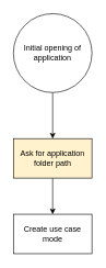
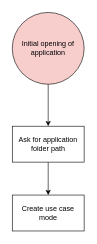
  <mxCell id="0" />
  <mxCell id="1" parent="0" />
  <mxCell id="2" style="edgeStyle=orthogonalEdgeStyle;rounded=0;orthogonalLoop=1;jettySize=auto;html=1;entryX=0.5;entryY=0;entryDx=0;entryDy=0;" edge="1" parent="1" source="3" target="5"><mxGeometry relative="1" as="geometry" /></mxCell>
- <mxCell id="3" value="Initial opening of application" style="ellipse;whiteSpace=wrap;html=1;aspect=fixed;" vertex="1" parent="1"><mxGeometry x="20" y="20" width="120" height="120" as="geometry" /></mxCell>
+ <mxCell id="3" value="Initial opening of application" style="ellipse;whiteSpace=wrap;html=1;aspect=fixed;fillColor=#f8cecc;" vertex="1" parent="1"><mxGeometry x="20" y="20" width="120" height="120" as="geometry" /></mxCell>
  <mxCell id="4" style="edgeStyle=orthogonalEdgeStyle;rounded=0;orthogonalLoop=1;jettySize=auto;html=1;exitX=0.5;exitY=1;exitDx=0;exitDy=0;entryX=0.5;entryY=0;entryDx=0;entryDy=0;" edge="1" parent="1" source="5" target="6"><mxGeometry relative="1" as="geometry" /></mxCell>
- <mxCell id="5" value="Ask for application folder path" style="rounded=0;whiteSpace=wrap;html=1;fillColor=#fff2cc;" vertex="1" parent="1"><mxGeometry x="20" y="210" width="120" height="60" as="geometry" /></mxCell>
+ <mxCell id="5" value="Ask for application folder path" style="rounded=0;whiteSpace=wrap;html=1;" vertex="1" parent="1"><mxGeometry x="20" y="210" width="120" height="60" as="geometry" /></mxCell>
  <mxCell id="6" value="Create use case mode" style="rounded=0;whiteSpace=wrap;html=1;" vertex="1" parent="1"><mxGeometry x="20" y="325" width="120" height="60" as="geometry" /></mxCell>
